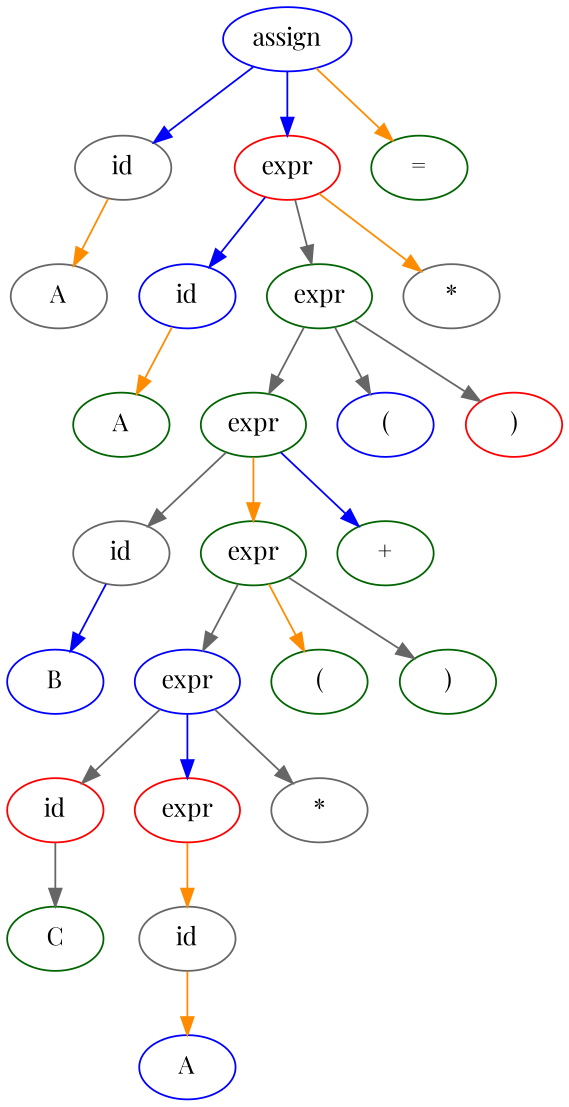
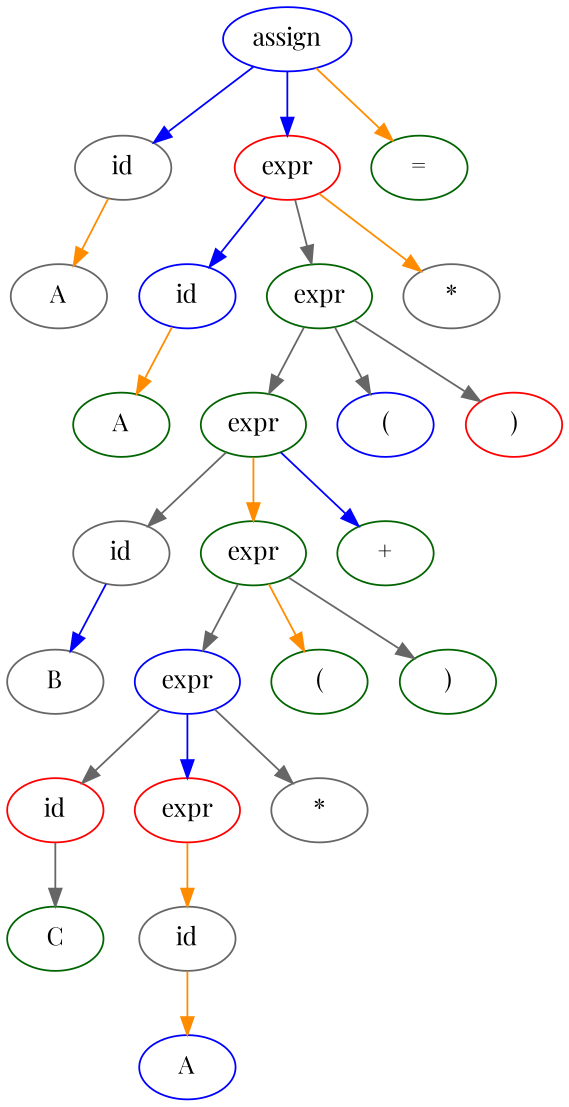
  digraph {
    ordering=out
    fontname="Playfair Display"
    node [color=darkgreen fontname="Playfair Display"]
    edge [color=gray40 fontname="Playfair Display"]
    n1 [label=id color=gray40]
    n2 [label=A color=gray40]
    n3 [label=id color=blue]
    n4 [label=A]
    n5 [label=id color=gray40]
-   B [color=blue]
+   B [color=gray40]
    n7 [label=id color=red]
    C
    n9 [label=id color=gray40]
    n10 [label=A color=blue]
    n11 [label=expr color=red]
    n12 [label=expr]
    n13 [label="*" color=gray40]
    n14 [label=expr]
    n15 [label="(" color=blue]
    n16 [label=")" color=red]
    n17 [label=expr]
    "+"
    n19 [label=expr color=blue]
    n20 [label="("]
    n21 [label=")"]
    n22 [label=expr color=red]
    n23 [label="*" color=gray40]
    assign [color=blue]
    "="
    n1 -> n2 [color=darkorange]
    n3 -> n4 [color=darkorange]
    n5 -> B [color=blue]
    n7 -> C
    n9 -> n10 [color=darkorange]
    n11 -> n3 [color=blue]
    n11 -> n12
    n11 -> n13 [color=darkorange]
    n12 -> n14
    n12 -> n15
    n12 -> n16
    n14 -> n5
    n14 -> n17 [color=darkorange]
    n14 -> "+" [color=blue]
    n17 -> n19
    n17 -> n20 [color=darkorange]
    n17 -> n21
    n19 -> n7
    n19 -> n22 [color=blue]
    n19 -> n23
    n22 -> n9 [color=darkorange]
    assign -> n1 [color=blue]
    assign -> n11 [color=blue]
    assign -> "=" [color=darkorange]
  }
